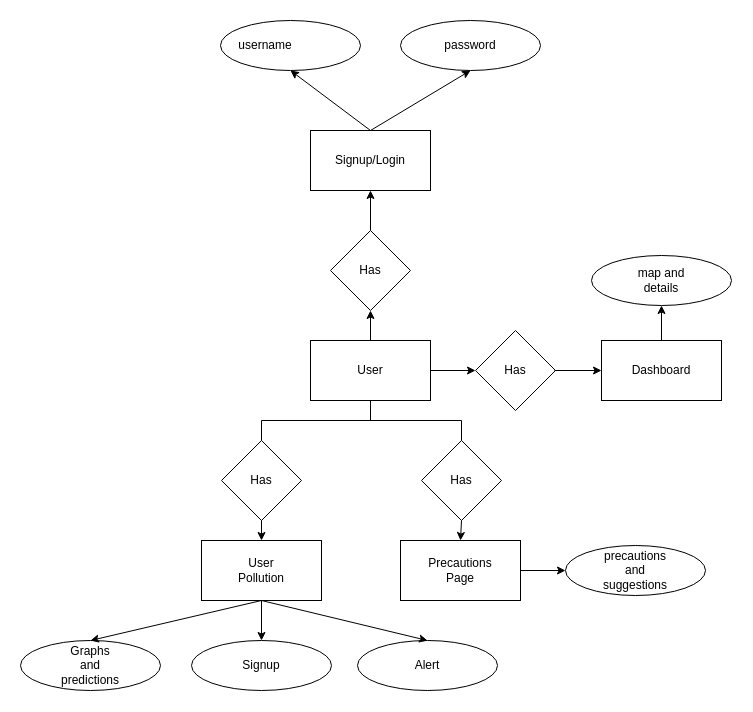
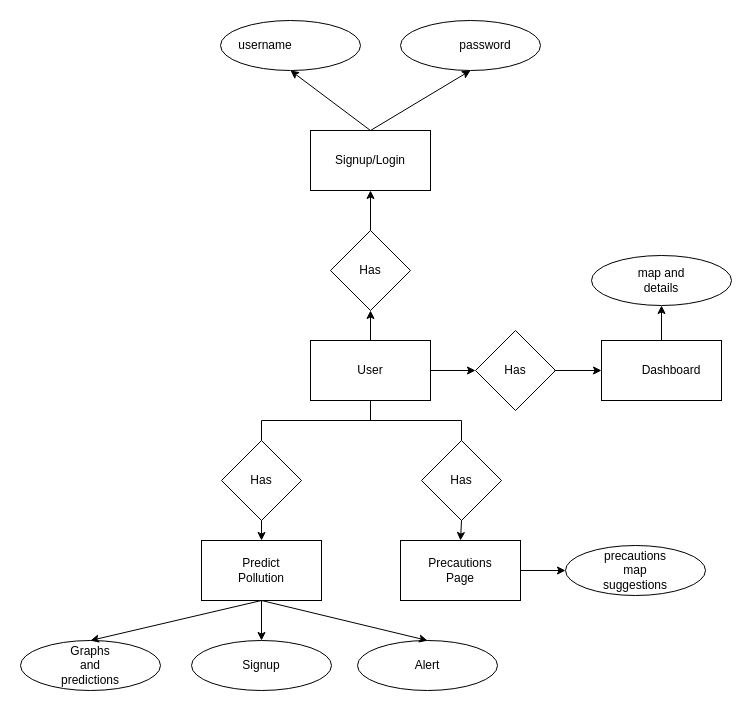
  <mxCell id="0" />
  <mxCell id="1" parent="0" />
  <mxCell id="2" value="" style="rhombus;whiteSpace=wrap;html=1;" vertex="1" parent="1"><mxGeometry x="330" y="230" width="80" height="80" as="geometry" /></mxCell>
  <mxCell id="3" value="Has" style="text;html=1;align=center;verticalAlign=middle;whiteSpace=wrap;rounded=0;" vertex="1" parent="1"><mxGeometry x="340" y="255" width="60" height="30" as="geometry" /></mxCell>
  <mxCell id="4" value="" style="rounded=0;whiteSpace=wrap;html=1;" vertex="1" parent="1"><mxGeometry x="310" y="340" width="120" height="60" as="geometry" /></mxCell>
  <mxCell id="5" value="User" style="text;html=1;align=center;verticalAlign=middle;whiteSpace=wrap;rounded=0;" vertex="1" parent="1"><mxGeometry x="340" y="355" width="60" height="30" as="geometry" /></mxCell>
  <mxCell id="6" value="" style="ellipse;whiteSpace=wrap;html=1;" vertex="1" parent="1"><mxGeometry x="220" y="20" width="140" height="50" as="geometry" /></mxCell>
  <mxCell id="7" value="username" style="text;html=1;align=center;verticalAlign=middle;whiteSpace=wrap;rounded=0;" vertex="1" parent="1"><mxGeometry x="235" y="30" width="60" height="30" as="geometry" /></mxCell>
  <mxCell id="8" value="" style="rounded=0;whiteSpace=wrap;html=1;" vertex="1" parent="1"><mxGeometry x="310" y="130" width="120" height="60" as="geometry" /></mxCell>
  <mxCell id="9" value="Signup/Login" style="text;html=1;align=center;verticalAlign=middle;whiteSpace=wrap;rounded=0;" vertex="1" parent="1"><mxGeometry x="340" y="145" width="60" height="30" as="geometry" /></mxCell>
  <mxCell id="10" value="" style="ellipse;whiteSpace=wrap;html=1;" vertex="1" parent="1"><mxGeometry x="400" y="20" width="140" height="50" as="geometry" /></mxCell>
- <mxCell id="11" value="password" style="text;html=1;align=center;verticalAlign=middle;whiteSpace=wrap;rounded=0;" vertex="1" parent="1"><mxGeometry x="440" y="30" width="60" height="30" as="geometry" /></mxCell>
+ <mxCell id="11" value="password" style="text;html=1;align=center;verticalAlign=middle;whiteSpace=wrap;rounded=0;" vertex="1" parent="1"><mxGeometry x="455" y="30" width="60" height="30" as="geometry" /></mxCell>
  <mxCell id="12" value="" style="endArrow=classic;html=1;rounded=0;entryX=0.5;entryY=1;entryDx=0;entryDy=0;exitX=0.5;exitY=0;exitDx=0;exitDy=0;" edge="1" parent="1" source="8" target="6"><mxGeometry width="50" height="50" relative="1" as="geometry"><mxPoint x="540" y="340" as="sourcePoint" /><mxPoint x="590" y="290" as="targetPoint" /></mxGeometry></mxCell>
  <mxCell id="13" value="" style="endArrow=classic;html=1;rounded=0;entryX=0.5;entryY=1;entryDx=0;entryDy=0;exitX=0.5;exitY=0;exitDx=0;exitDy=0;" edge="1" parent="1" source="8" target="10"><mxGeometry width="50" height="50" relative="1" as="geometry"><mxPoint x="540" y="340" as="sourcePoint" /><mxPoint x="590" y="290" as="targetPoint" /></mxGeometry></mxCell>
  <mxCell id="14" value="" style="endArrow=classic;html=1;rounded=0;exitX=0.5;exitY=0;exitDx=0;exitDy=0;entryX=0.5;entryY=1;entryDx=0;entryDy=0;" edge="1" parent="1" source="4" target="2"><mxGeometry width="50" height="50" relative="1" as="geometry"><mxPoint x="540" y="340" as="sourcePoint" /><mxPoint x="590" y="290" as="targetPoint" /></mxGeometry></mxCell>
  <mxCell id="15" value="" style="endArrow=classic;html=1;rounded=0;entryX=0.5;entryY=1;entryDx=0;entryDy=0;exitX=0.5;exitY=0;exitDx=0;exitDy=0;" edge="1" parent="1" source="2" target="8"><mxGeometry width="50" height="50" relative="1" as="geometry"><mxPoint x="540" y="340" as="sourcePoint" /><mxPoint x="590" y="290" as="targetPoint" /></mxGeometry></mxCell>
  <mxCell id="16" value="" style="rhombus;whiteSpace=wrap;html=1;" vertex="1" parent="1"><mxGeometry x="475" y="330" width="80" height="80" as="geometry" /></mxCell>
  <mxCell id="17" value="Has" style="text;html=1;align=center;verticalAlign=middle;whiteSpace=wrap;rounded=0;" vertex="1" parent="1"><mxGeometry x="485" y="355" width="60" height="30" as="geometry" /></mxCell>
  <mxCell id="18" value="" style="endArrow=classic;html=1;rounded=0;exitX=1;exitY=0.5;exitDx=0;exitDy=0;entryX=0;entryY=0.5;entryDx=0;entryDy=0;" edge="1" parent="1" source="4" target="16"><mxGeometry width="50" height="50" relative="1" as="geometry"><mxPoint x="540" y="390" as="sourcePoint" /><mxPoint x="590" y="340" as="targetPoint" /></mxGeometry></mxCell>
  <mxCell id="19" value="" style="rounded=0;whiteSpace=wrap;html=1;" vertex="1" parent="1"><mxGeometry x="601" y="340" width="120" height="60" as="geometry" /></mxCell>
- <mxCell id="20" value="Dashboard" style="text;html=1;align=center;verticalAlign=middle;whiteSpace=wrap;rounded=0;" vertex="1" parent="1"><mxGeometry x="631" y="355" width="60" height="30" as="geometry" /></mxCell>
+ <mxCell id="20" value="Dashboard" style="text;html=1;align=center;verticalAlign=middle;whiteSpace=wrap;rounded=0;" vertex="1" parent="1"><mxGeometry x="641" y="355" width="60" height="30" as="geometry" /></mxCell>
  <mxCell id="21" value="" style="endArrow=classic;html=1;rounded=0;exitX=1;exitY=0.5;exitDx=0;exitDy=0;entryX=0;entryY=0.5;entryDx=0;entryDy=0;" edge="1" parent="1" target="19"><mxGeometry width="50" height="50" relative="1" as="geometry"><mxPoint x="554" y="370" as="sourcePoint" /><mxPoint x="689" y="220" as="targetPoint" /></mxGeometry></mxCell>
  <mxCell id="22" value="" style="ellipse;whiteSpace=wrap;html=1;" vertex="1" parent="1"><mxGeometry x="591" y="255" width="140" height="50" as="geometry" /></mxCell>
  <mxCell id="23" value="map and details" style="text;html=1;align=center;verticalAlign=middle;whiteSpace=wrap;rounded=0;" vertex="1" parent="1"><mxGeometry x="631" y="265" width="60" height="30" as="geometry" /></mxCell>
  <mxCell id="24" value="" style="endArrow=classic;html=1;rounded=0;entryX=0.5;entryY=1;entryDx=0;entryDy=0;exitX=0.5;exitY=0;exitDx=0;exitDy=0;" edge="1" parent="1" source="19" target="22"><mxGeometry width="50" height="50" relative="1" as="geometry"><mxPoint x="551" y="390" as="sourcePoint" /><mxPoint x="601" y="340" as="targetPoint" /></mxGeometry></mxCell>
  <mxCell id="25" value="" style="rhombus;whiteSpace=wrap;html=1;" vertex="1" parent="1"><mxGeometry x="221" y="440" width="80" height="80" as="geometry" /></mxCell>
  <mxCell id="26" value="Has" style="text;html=1;align=center;verticalAlign=middle;whiteSpace=wrap;rounded=0;" vertex="1" parent="1"><mxGeometry x="231" y="465" width="60" height="30" as="geometry" /></mxCell>
  <mxCell id="27" value="" style="rhombus;whiteSpace=wrap;html=1;" vertex="1" parent="1"><mxGeometry x="421" y="440" width="80" height="80" as="geometry" /></mxCell>
  <mxCell id="28" value="Has" style="text;html=1;align=center;verticalAlign=middle;whiteSpace=wrap;rounded=0;" vertex="1" parent="1"><mxGeometry x="431" y="465" width="60" height="30" as="geometry" /></mxCell>
  <mxCell id="29" value="" style="endArrow=none;html=1;rounded=0;" edge="1" parent="1"><mxGeometry width="50" height="50" relative="1" as="geometry"><mxPoint x="261" y="420" as="sourcePoint" /><mxPoint x="461" y="420" as="targetPoint" /></mxGeometry></mxCell>
  <mxCell id="30" value="" style="endArrow=none;html=1;rounded=0;exitX=0.5;exitY=1;exitDx=0;exitDy=0;" edge="1" parent="1" source="4"><mxGeometry width="50" height="50" relative="1" as="geometry"><mxPoint x="540" y="390" as="sourcePoint" /><mxPoint x="370" y="420" as="targetPoint" /></mxGeometry></mxCell>
  <mxCell id="31" value="" style="endArrow=none;html=1;rounded=0;entryX=0.5;entryY=0;entryDx=0;entryDy=0;" edge="1" parent="1" target="25"><mxGeometry width="50" height="50" relative="1" as="geometry"><mxPoint x="261" y="420" as="sourcePoint" /><mxPoint x="601" y="340" as="targetPoint" /></mxGeometry></mxCell>
  <mxCell id="32" value="" style="endArrow=none;html=1;rounded=0;entryX=0.5;entryY=0;entryDx=0;entryDy=0;" edge="1" parent="1" target="27"><mxGeometry width="50" height="50" relative="1" as="geometry"><mxPoint x="461" y="420" as="sourcePoint" /><mxPoint x="601" y="340" as="targetPoint" /></mxGeometry></mxCell>
  <mxCell id="33" value="" style="rounded=0;whiteSpace=wrap;html=1;" vertex="1" parent="1"><mxGeometry x="201" y="540" width="120" height="60" as="geometry" /></mxCell>
- <mxCell id="34" value="User Pollution" style="text;html=1;align=center;verticalAlign=middle;whiteSpace=wrap;rounded=0;" vertex="1" parent="1"><mxGeometry x="231" y="555" width="60" height="30" as="geometry" /></mxCell>
+ <mxCell id="34" value="Predict Pollution" style="text;html=1;align=center;verticalAlign=middle;whiteSpace=wrap;rounded=0;" vertex="1" parent="1"><mxGeometry x="231" y="555" width="60" height="30" as="geometry" /></mxCell>
  <mxCell id="35" value="" style="endArrow=classic;html=1;rounded=0;entryX=0.5;entryY=0;entryDx=0;entryDy=0;exitX=0.5;exitY=1;exitDx=0;exitDy=0;" edge="1" parent="1" source="25" target="33"><mxGeometry width="50" height="50" relative="1" as="geometry"><mxPoint x="540" y="550" as="sourcePoint" /><mxPoint x="590" y="340" as="targetPoint" /></mxGeometry></mxCell>
  <mxCell id="36" value="" style="rounded=0;whiteSpace=wrap;html=1;" vertex="1" parent="1"><mxGeometry x="400" y="540" width="120" height="60" as="geometry" /></mxCell>
  <mxCell id="37" value="Precautions Page" style="text;html=1;align=center;verticalAlign=middle;whiteSpace=wrap;rounded=0;" vertex="1" parent="1"><mxGeometry x="430" y="555" width="60" height="30" as="geometry" /></mxCell>
  <mxCell id="38" value="" style="ellipse;whiteSpace=wrap;html=1;" vertex="1" parent="1"><mxGeometry x="565" y="545" width="140" height="50" as="geometry" /></mxCell>
- <mxCell id="39" value="precautions and suggestions" style="text;html=1;align=center;verticalAlign=middle;whiteSpace=wrap;rounded=0;" vertex="1" parent="1"><mxGeometry x="605" y="555" width="60" height="30" as="geometry" /></mxCell>
+ <mxCell id="39" value="precautions map suggestions" style="text;html=1;align=center;verticalAlign=middle;whiteSpace=wrap;rounded=0;" vertex="1" parent="1"><mxGeometry x="605" y="555" width="60" height="30" as="geometry" /></mxCell>
  <mxCell id="40" value="" style="endArrow=classic;html=1;rounded=0;exitX=0.5;exitY=1;exitDx=0;exitDy=0;entryX=0.5;entryY=0;entryDx=0;entryDy=0;" edge="1" parent="1" source="27" target="36"><mxGeometry width="50" height="50" relative="1" as="geometry"><mxPoint x="560" y="660" as="sourcePoint" /><mxPoint x="610" y="610" as="targetPoint" /></mxGeometry></mxCell>
  <mxCell id="41" value="" style="endArrow=classic;html=1;rounded=0;exitX=1;exitY=0.5;exitDx=0;exitDy=0;entryX=0;entryY=0.5;entryDx=0;entryDy=0;" edge="1" parent="1" source="36" target="38"><mxGeometry width="50" height="50" relative="1" as="geometry"><mxPoint x="560" y="660" as="sourcePoint" /><mxPoint x="610" y="610" as="targetPoint" /></mxGeometry></mxCell>
  <mxCell id="42" value="" style="ellipse;whiteSpace=wrap;html=1;" vertex="1" parent="1"><mxGeometry x="20" y="640" width="140" height="50" as="geometry" /></mxCell>
  <mxCell id="43" value="Graphs and predictions" style="text;html=1;align=center;verticalAlign=middle;whiteSpace=wrap;rounded=0;" vertex="1" parent="1"><mxGeometry x="60" y="650" width="60" height="30" as="geometry" /></mxCell>
  <mxCell id="44" value="" style="ellipse;whiteSpace=wrap;html=1;" vertex="1" parent="1"><mxGeometry x="191" y="640" width="140" height="50" as="geometry" /></mxCell>
  <mxCell id="45" value="Signup" style="text;html=1;align=center;verticalAlign=middle;whiteSpace=wrap;rounded=0;" vertex="1" parent="1"><mxGeometry x="231" y="650" width="60" height="30" as="geometry" /></mxCell>
  <mxCell id="46" value="" style="ellipse;whiteSpace=wrap;html=1;" vertex="1" parent="1"><mxGeometry x="357" y="640" width="140" height="50" as="geometry" /></mxCell>
  <mxCell id="47" value="Alert" style="text;html=1;align=center;verticalAlign=middle;whiteSpace=wrap;rounded=0;" vertex="1" parent="1"><mxGeometry x="397" y="650" width="60" height="30" as="geometry" /></mxCell>
  <mxCell id="48" value="" style="endArrow=classic;html=1;rounded=0;entryX=0.5;entryY=0;entryDx=0;entryDy=0;exitX=0.5;exitY=1;exitDx=0;exitDy=0;" edge="1" parent="1" source="33" target="42"><mxGeometry width="50" height="50" relative="1" as="geometry"><mxPoint x="560" y="630" as="sourcePoint" /><mxPoint x="610" y="580" as="targetPoint" /></mxGeometry></mxCell>
  <mxCell id="49" value="" style="endArrow=classic;html=1;rounded=0;entryX=0.5;entryY=0;entryDx=0;entryDy=0;exitX=0.5;exitY=1;exitDx=0;exitDy=0;" edge="1" parent="1" source="33" target="44"><mxGeometry width="50" height="50" relative="1" as="geometry"><mxPoint x="609" y="770" as="sourcePoint" /><mxPoint x="310" y="780" as="targetPoint" /></mxGeometry></mxCell>
  <mxCell id="50" value="" style="endArrow=classic;html=1;rounded=0;exitX=0.5;exitY=1;exitDx=0;exitDy=0;entryX=0.5;entryY=0;entryDx=0;entryDy=0;" edge="1" parent="1" source="33" target="46"><mxGeometry width="50" height="50" relative="1" as="geometry"><mxPoint x="560" y="630" as="sourcePoint" /><mxPoint x="450" y="840" as="targetPoint" /></mxGeometry></mxCell>
